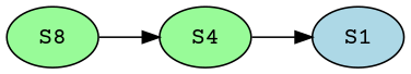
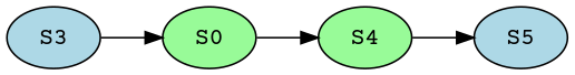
  digraph {
    fontname="Courier Prime"
    rankdir=LR
    node [color=black fillcolor=lightblue fontname="Courier Prime" style=filled]
    edge [fontname="Courier Prime"]
-   S0 [fillcolor=palegreen height=0.5 width=0.75 label=S8]
+   S3 [height=0.5 width=0.75]
+   S0 [fillcolor=palegreen height=0.5 width=0.75]
    S4 [fillcolor=palegreen height=0.5 width=0.75]
-   S1 [height=0.5 width=0.75]
+   S1 [height=0.5 width=0.75 label=S5]
+   S3 -> S0
    S0 -> S4
    S4 -> S1
  }
